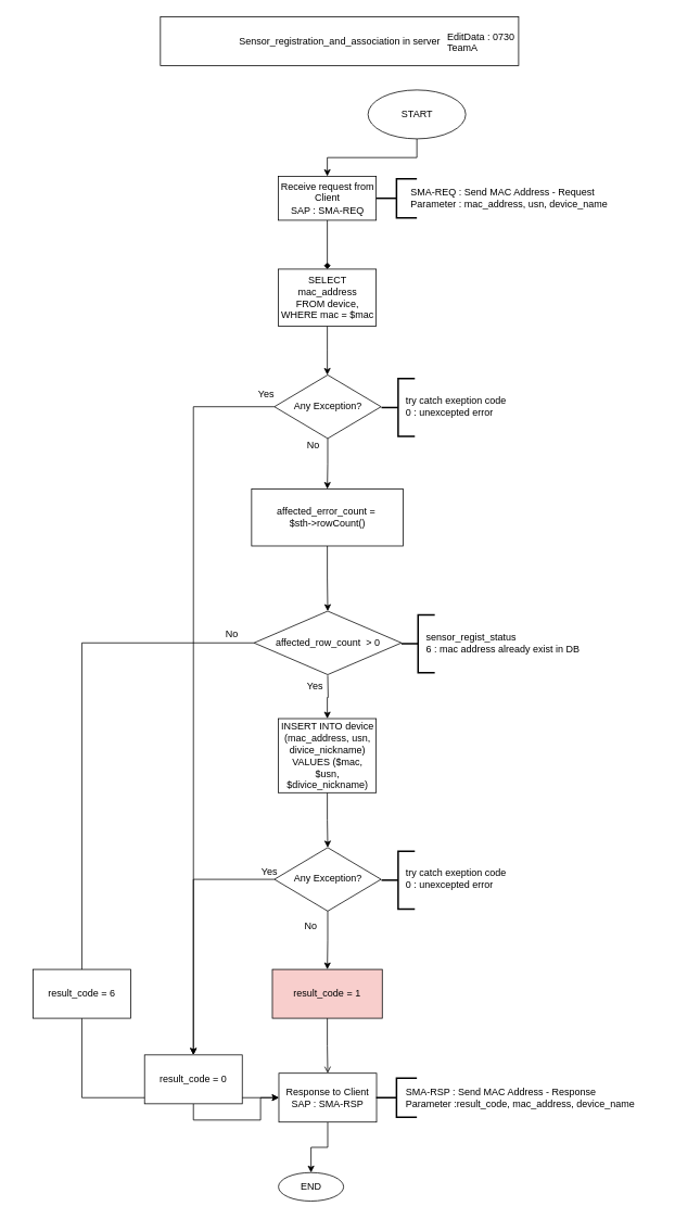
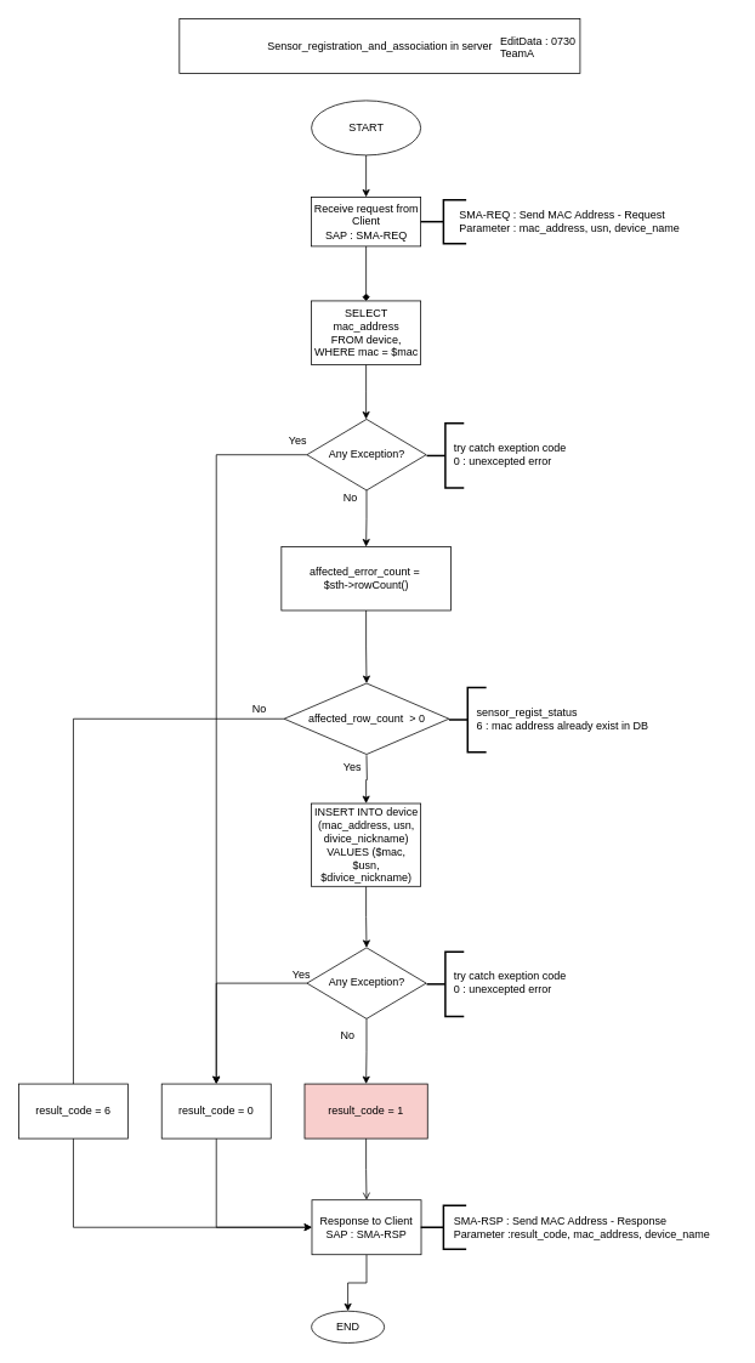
  <mxCell id="0" />
  <mxCell id="1" parent="0" />
  <mxCell id="2" style="edgeStyle=orthogonalEdgeStyle;rounded=0;orthogonalLoop=1;jettySize=auto;html=1;entryX=0.5;entryY=0;entryDx=0;entryDy=0;fontColor=#000000;" parent="1" source="3" target="5" edge="1"><mxGeometry relative="1" as="geometry" /></mxCell>
- <mxCell id="3" value="START" style="ellipse;whiteSpace=wrap;html=1;fontColor=#000000;" parent="1" vertex="1"><mxGeometry x="451.5" y="110" width="120" height="60" as="geometry" /></mxCell>
+ <mxCell id="3" value="START" style="ellipse;whiteSpace=wrap;html=1;fontColor=#000000;" parent="1" vertex="1"><mxGeometry x="341.5" y="110" width="120" height="60" as="geometry" /></mxCell>
  <mxCell id="4" value="" style="edgeStyle=orthogonalEdgeStyle;rounded=0;orthogonalLoop=1;jettySize=auto;html=1;fontColor=#000000;endArrow=diamond;" parent="1" source="5" target="7" edge="1"><mxGeometry relative="1" as="geometry" /></mxCell>
  <mxCell id="5" value="Receive request from&lt;br&gt;Client&lt;br&gt;SAP : SMA-REQ" style="rounded=0;whiteSpace=wrap;html=1;fontColor=#000000;" parent="1" vertex="1"><mxGeometry x="341.5" y="216" width="120" height="54" as="geometry" /></mxCell>
  <mxCell id="6" value="" style="edgeStyle=orthogonalEdgeStyle;rounded=0;orthogonalLoop=1;jettySize=auto;html=1;fontColor=#000000;" parent="1" source="7" edge="1"><mxGeometry relative="1" as="geometry"><mxPoint x="401.5" y="460" as="targetPoint" /></mxGeometry></mxCell>
  <mxCell id="7" value="SELECT mac_address&lt;br&gt;FROM device,&lt;br&gt;WHERE mac = $mac" style="rounded=0;whiteSpace=wrap;html=1;fontColor=#000000;" parent="1" vertex="1"><mxGeometry x="341.5" y="330" width="120" height="70" as="geometry" /></mxCell>
  <mxCell id="8" value="" style="strokeWidth=2;html=1;shape=mxgraph.flowchart.annotation_2;align=left;pointerEvents=1;rotation=0;fontColor=#000000;" parent="1" vertex="1"><mxGeometry x="461.5" y="219" width="50" height="48" as="geometry" /></mxCell>
  <mxCell id="9" value="SMA-REQ : Send MAC Address - Request&lt;br&gt;Parameter : mac_address, usn, device_name" style="text;html=1;strokeColor=none;fillColor=none;align=left;verticalAlign=middle;whiteSpace=wrap;rounded=0;fontColor=#000000;" parent="1" vertex="1"><mxGeometry x="501.5" y="233" width="270" height="20" as="geometry" /></mxCell>
  <mxCell id="10" value="Sensor_registration_and_association in server" style="rounded=0;whiteSpace=wrap;html=1;fontColor=#000000;" parent="1" vertex="1"><mxGeometry x="196.5" width="440" height="60" as="geometry" y="20" /></mxCell>
  <mxCell id="11" value="" style="edgeStyle=orthogonalEdgeStyle;rounded=0;orthogonalLoop=1;jettySize=auto;html=1;fontColor=#000000;" parent="1" source="12" target="15" edge="1"><mxGeometry relative="1" as="geometry" /></mxCell>
  <mxCell id="12" value="Response to Client&lt;br&gt;SAP : SMA-RSP" style="rounded=0;whiteSpace=wrap;html=1;fontColor=#000000;" parent="1" vertex="1"><mxGeometry x="342" y="1317.5" width="120" height="60" as="geometry" /></mxCell>
  <mxCell id="13" value="" style="strokeWidth=2;html=1;shape=mxgraph.flowchart.annotation_2;align=left;pointerEvents=1;rotation=0;fontColor=#000000;" parent="1" vertex="1"><mxGeometry x="461.5" y="1323.5" width="50" height="48" as="geometry" /></mxCell>
  <mxCell id="14" value="SMA-RSP : Send MAC Address - Response&lt;br&gt;Parameter :result_code,&amp;nbsp;mac_address, device_name" style="text;html=1;strokeColor=none;fillColor=none;align=left;verticalAlign=middle;whiteSpace=wrap;rounded=0;fontColor=#000000;" parent="1" vertex="1"><mxGeometry x="496" y="1337.5" width="311" height="20" as="geometry" /></mxCell>
  <mxCell id="15" value="END" style="ellipse;whiteSpace=wrap;html=1;fontColor=#000000;" parent="1" vertex="1"><mxGeometry x="341.5" y="1439.5" width="80" height="35" as="geometry" /></mxCell>
  <mxCell id="16" style="edgeStyle=orthogonalEdgeStyle;rounded=0;orthogonalLoop=1;jettySize=auto;html=1;entryX=0;entryY=0.5;entryDx=0;entryDy=0;fontColor=#000000;exitX=0.5;exitY=1;exitDx=0;exitDy=0;" parent="1" source="17" target="12" edge="1"><mxGeometry relative="1" as="geometry" /></mxCell>
- <mxCell id="17" value="result_code = 6" style="rounded=0;whiteSpace=wrap;html=1;fontColor=#000000;" parent="1" vertex="1"><mxGeometry x="40" y="1190" width="120" height="60" as="geometry" /></mxCell>
+ <mxCell id="17" value="result_code = 6" style="rounded=0;whiteSpace=wrap;html=1;fontColor=#000000;" parent="1" vertex="1"><mxGeometry x="20" y="1190" width="120" height="60" as="geometry" /></mxCell>
  <mxCell id="18" style="edgeStyle=orthogonalEdgeStyle;rounded=0;orthogonalLoop=1;jettySize=auto;html=1;fontColor=#000000;endArrow=open;" parent="1" source="19" target="12" edge="1"><mxGeometry relative="1" as="geometry" /></mxCell>
  <mxCell id="19" value="result_code = 1" style="rounded=0;whiteSpace=wrap;html=1;fontColor=#000000;fillColor=#f8cecc;" parent="1" vertex="1"><mxGeometry x="334" y="1190" width="135" height="60" as="geometry" /></mxCell>
  <mxCell id="20" value="" style="strokeWidth=2;html=1;shape=mxgraph.flowchart.annotation_2;align=left;pointerEvents=1;fontColor=#000000;" parent="1" vertex="1"><mxGeometry x="492.5" y="754.5" width="41" height="71" as="geometry" /></mxCell>
  <mxCell id="21" value="sensor_regist_status&lt;br&gt;6 : mac address already exist in DB" style="text;html=1;strokeColor=none;fillColor=none;align=left;verticalAlign=middle;whiteSpace=wrap;rounded=0;fontColor=#000000;" parent="1" vertex="1"><mxGeometry x="521" y="749" width="217" height="80" as="geometry" /></mxCell>
  <mxCell id="22" value="EditData : 0730&lt;br&gt;TeamA" style="text;html=1;resizable=0;points=[];autosize=1;align=left;verticalAlign=top;spacingTop=-4;fontColor=#000000;" parent="1" vertex="1"><mxGeometry x="547" y="35" width="100" height="30" as="geometry" /></mxCell>
  <mxCell id="23" style="edgeStyle=orthogonalEdgeStyle;rounded=0;orthogonalLoop=1;jettySize=auto;html=1;entryX=0.5;entryY=0;entryDx=0;entryDy=0;fontColor=#000000;" parent="1" source="25" target="31" edge="1"><mxGeometry relative="1" as="geometry" /></mxCell>
  <mxCell id="24" style="edgeStyle=orthogonalEdgeStyle;rounded=0;orthogonalLoop=1;jettySize=auto;html=1;entryX=0.5;entryY=0;entryDx=0;entryDy=0;fontColor=#000000;" parent="1" source="25" target="29" edge="1"><mxGeometry relative="1" as="geometry" /></mxCell>
  <mxCell id="25" value="Any Exception?" style="rhombus;whiteSpace=wrap;html=1;fontColor=#000000;" parent="1" vertex="1"><mxGeometry x="336.5" y="460" width="131" height="78" as="geometry" /></mxCell>
  <mxCell id="26" value="" style="strokeWidth=2;html=1;shape=mxgraph.flowchart.annotation_2;align=left;pointerEvents=1;fontColor=#000000;" parent="1" vertex="1"><mxGeometry x="468" y="464.5" width="41" height="71" as="geometry" /></mxCell>
  <mxCell id="27" value="try catch exeption code&lt;br&gt;0 : unexcepted error" style="text;html=1;strokeColor=none;fillColor=none;align=left;verticalAlign=middle;whiteSpace=wrap;rounded=0;fontColor=#000000;" parent="1" vertex="1"><mxGeometry x="496" y="459" width="188" height="80" as="geometry" /></mxCell>
  <mxCell id="28" style="edgeStyle=orthogonalEdgeStyle;rounded=0;orthogonalLoop=1;jettySize=auto;html=1;entryX=0;entryY=0.5;entryDx=0;entryDy=0;fontColor=#000000;exitX=0.5;exitY=1;exitDx=0;exitDy=0;" parent="1" source="29" target="12" edge="1"><mxGeometry relative="1" as="geometry"><mxPoint x="237" y="1260" as="sourcePoint" /></mxGeometry></mxCell>
- <mxCell id="29" value="result_code = 0" style="rounded=0;whiteSpace=wrap;html=1;fontColor=#000000;" parent="1" vertex="1"><mxGeometry x="177" y="1295" width="120" height="60" as="geometry" /></mxCell>
+ <mxCell id="29" value="result_code = 0" style="rounded=0;whiteSpace=wrap;html=1;fontColor=#000000;" parent="1" vertex="1"><mxGeometry x="177" y="1190" width="120" height="60" as="geometry" /></mxCell>
  <mxCell id="30" style="edgeStyle=orthogonalEdgeStyle;rounded=0;orthogonalLoop=1;jettySize=auto;html=1;entryX=0.5;entryY=0;entryDx=0;entryDy=0;fontColor=#000000;" parent="1" source="31" target="33" edge="1"><mxGeometry relative="1" as="geometry" /></mxCell>
  <mxCell id="31" value="affected_error_count =&amp;nbsp;&lt;br&gt;$sth-&amp;gt;rowCount()" style="rounded=0;whiteSpace=wrap;html=1;fontColor=#000000;" parent="1" vertex="1"><mxGeometry x="308.5" y="600" width="186" height="70" as="geometry" /></mxCell>
  <mxCell id="32" style="edgeStyle=orthogonalEdgeStyle;rounded=0;orthogonalLoop=1;jettySize=auto;html=1;entryX=0.5;entryY=0;entryDx=0;entryDy=0;fontColor=#000000;endArrow=none;" parent="1" source="33" target="17" edge="1"><mxGeometry relative="1" as="geometry" /></mxCell>
  <mxCell id="33" value="affected_row_count&amp;nbsp; &amp;gt; 0" style="rhombus;whiteSpace=wrap;html=1;fontColor=#000000;" parent="1" vertex="1"><mxGeometry x="311.5" y="750" width="181" height="78" as="geometry" /></mxCell>
  <mxCell id="34" style="edgeStyle=orthogonalEdgeStyle;rounded=0;orthogonalLoop=1;jettySize=auto;html=1;entryX=0.5;entryY=0;entryDx=0;entryDy=0;fontColor=#000000;" parent="1" target="36" edge="1"><mxGeometry relative="1" as="geometry"><mxPoint x="401.5" y="891" as="targetPoint" /><mxPoint x="402" y="829" as="sourcePoint" /></mxGeometry></mxCell>
  <mxCell id="35" style="edgeStyle=orthogonalEdgeStyle;rounded=0;orthogonalLoop=1;jettySize=auto;html=1;entryX=0.5;entryY=0;entryDx=0;entryDy=0;fontColor=#000000;" parent="1" source="36" target="39" edge="1"><mxGeometry relative="1" as="geometry" /></mxCell>
  <mxCell id="36" value="&lt;font&gt;INSERT INTO device&lt;br&gt;(mac_address, usn, divice_nickname) VALUES ($mac, $usn, $divice_nickname)&lt;/font&gt;" style="rounded=0;whiteSpace=wrap;html=1;strokeColor=#000000;fontColor=#000000;" parent="1" vertex="1"><mxGeometry x="341.5" y="882" width="120" height="91" as="geometry" /></mxCell>
  <mxCell id="37" style="edgeStyle=orthogonalEdgeStyle;rounded=0;orthogonalLoop=1;jettySize=auto;html=1;entryX=0.5;entryY=0;entryDx=0;entryDy=0;fontColor=#000000;" parent="1" source="39" target="29" edge="1"><mxGeometry relative="1" as="geometry" /></mxCell>
  <mxCell id="38" style="edgeStyle=orthogonalEdgeStyle;rounded=0;orthogonalLoop=1;jettySize=auto;html=1;entryX=0.5;entryY=0;entryDx=0;entryDy=0;fontColor=#000000;" parent="1" source="39" target="19" edge="1"><mxGeometry relative="1" as="geometry" /></mxCell>
  <mxCell id="39" value="Any Exception?" style="rhombus;whiteSpace=wrap;html=1;fontColor=#000000;" parent="1" vertex="1"><mxGeometry x="336.5" y="1040.4" width="131" height="78" as="geometry" /></mxCell>
  <mxCell id="40" value="" style="strokeWidth=2;html=1;shape=mxgraph.flowchart.annotation_2;align=left;pointerEvents=1;fontColor=#000000;" parent="1" vertex="1"><mxGeometry x="468" y="1044.9" width="41" height="71" as="geometry" /></mxCell>
  <mxCell id="41" value="try catch exeption code&lt;br&gt;0 : unexcepted error" style="text;html=1;strokeColor=none;fillColor=none;align=left;verticalAlign=middle;whiteSpace=wrap;rounded=0;fontColor=#000000;" parent="1" vertex="1"><mxGeometry x="496" y="1039.4" width="188" height="80" as="geometry" /></mxCell>
  <mxCell id="42" value="Yes" style="text;html=1;resizable=0;points=[];autosize=1;align=left;verticalAlign=top;spacingTop=-4;fontColor=#000000;" parent="1" vertex="1"><mxGeometry x="319" y="1059.5" width="30" height="20" as="geometry" /></mxCell>
  <mxCell id="43" value="No" style="text;html=1;resizable=0;points=[];autosize=1;align=left;verticalAlign=top;spacingTop=-4;fontColor=#000000;" parent="1" vertex="1"><mxGeometry x="371.5" y="1127" width="30" height="20" as="geometry" /></mxCell>
  <mxCell id="44" value="Yes" style="text;html=1;resizable=0;points=[];autosize=1;align=left;verticalAlign=top;spacingTop=-4;fontColor=#000000;" parent="1" vertex="1"><mxGeometry x="375" y="832" width="30" height="20" as="geometry" /></mxCell>
  <mxCell id="45" value="No" style="text;html=1;resizable=0;points=[];autosize=1;align=left;verticalAlign=top;spacingTop=-4;fontColor=#000000;" parent="1" vertex="1"><mxGeometry x="275" y="768" width="30" height="20" as="geometry" /></mxCell>
  <mxCell id="46" value="Yes" style="text;html=1;resizable=0;points=[];autosize=1;align=left;verticalAlign=top;spacingTop=-4;fontColor=#000000;" parent="1" vertex="1"><mxGeometry x="315" y="474" width="30" height="20" as="geometry" /></mxCell>
  <mxCell id="47" value="No" style="text;html=1;resizable=0;points=[];autosize=1;align=left;verticalAlign=top;spacingTop=-4;fontColor=#000000;" parent="1" vertex="1"><mxGeometry x="375" y="537" width="30" height="20" as="geometry" /></mxCell>
